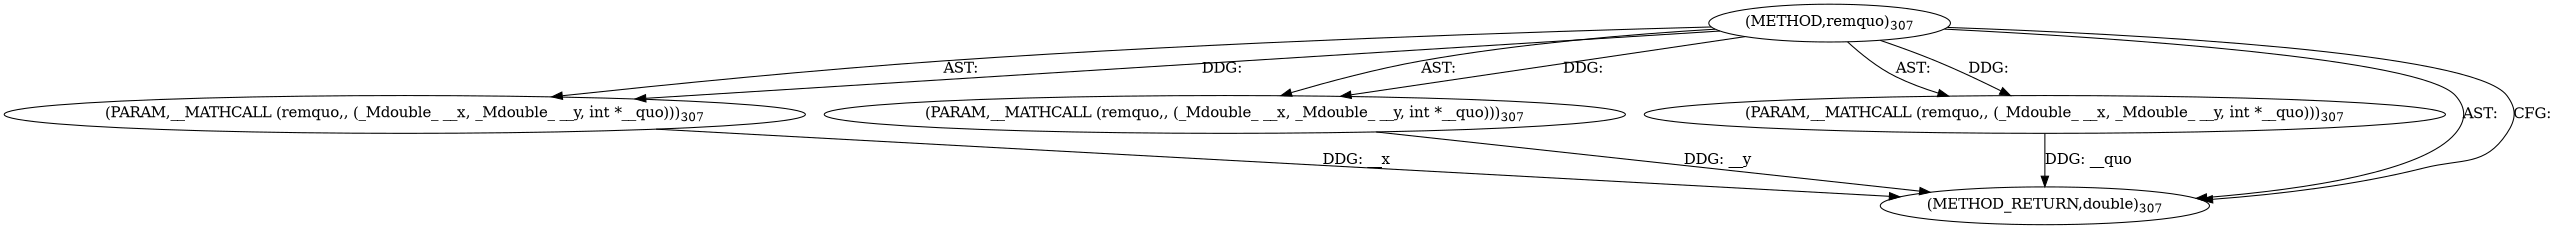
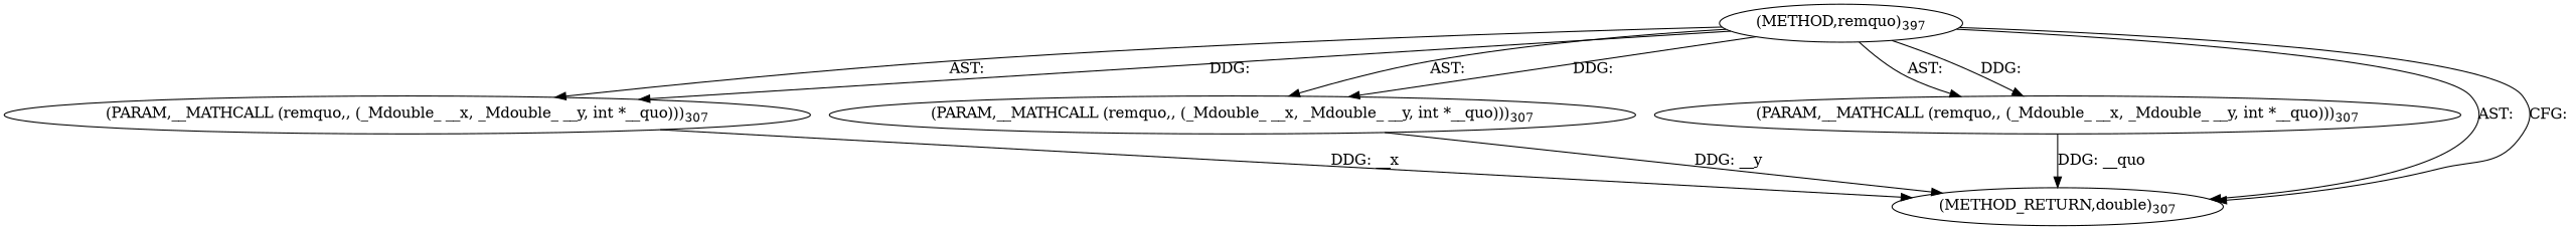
  digraph {
-   n1 [label=<(METHOD,remquo)<SUB>307</SUB>>]
+   n1 [label=<(METHOD,remquo)<SUB>397</SUB>>]
    n2 [label=<(PARAM,__MATHCALL (remquo,, (_Mdouble_ __x, _Mdouble_ __y, int *__quo)))<SUB>307</SUB>>]
    n3 [label=<(PARAM,__MATHCALL (remquo,, (_Mdouble_ __x, _Mdouble_ __y, int *__quo)))<SUB>307</SUB>>]
    n4 [label=<(PARAM,__MATHCALL (remquo,, (_Mdouble_ __x, _Mdouble_ __y, int *__quo)))<SUB>307</SUB>>]
    n5 [label=<(METHOD_RETURN,double)<SUB>307</SUB>>]
    n1 -> n2 [label="AST: "]
    n1 -> n2 [label="DDG: "]
    n1 -> n3 [label="AST: "]
    n1 -> n3 [label="DDG: "]
    n1 -> n4 [label="AST: "]
    n1 -> n4 [label="DDG: "]
    n1 -> n5 [label="AST: "]
    n1 -> n5 [label="CFG: "]
    n2 -> n5 [label="DDG: __x"]
    n3 -> n5 [label="DDG: __y"]
    n4 -> n5 [label="DDG: __quo"]
  }
